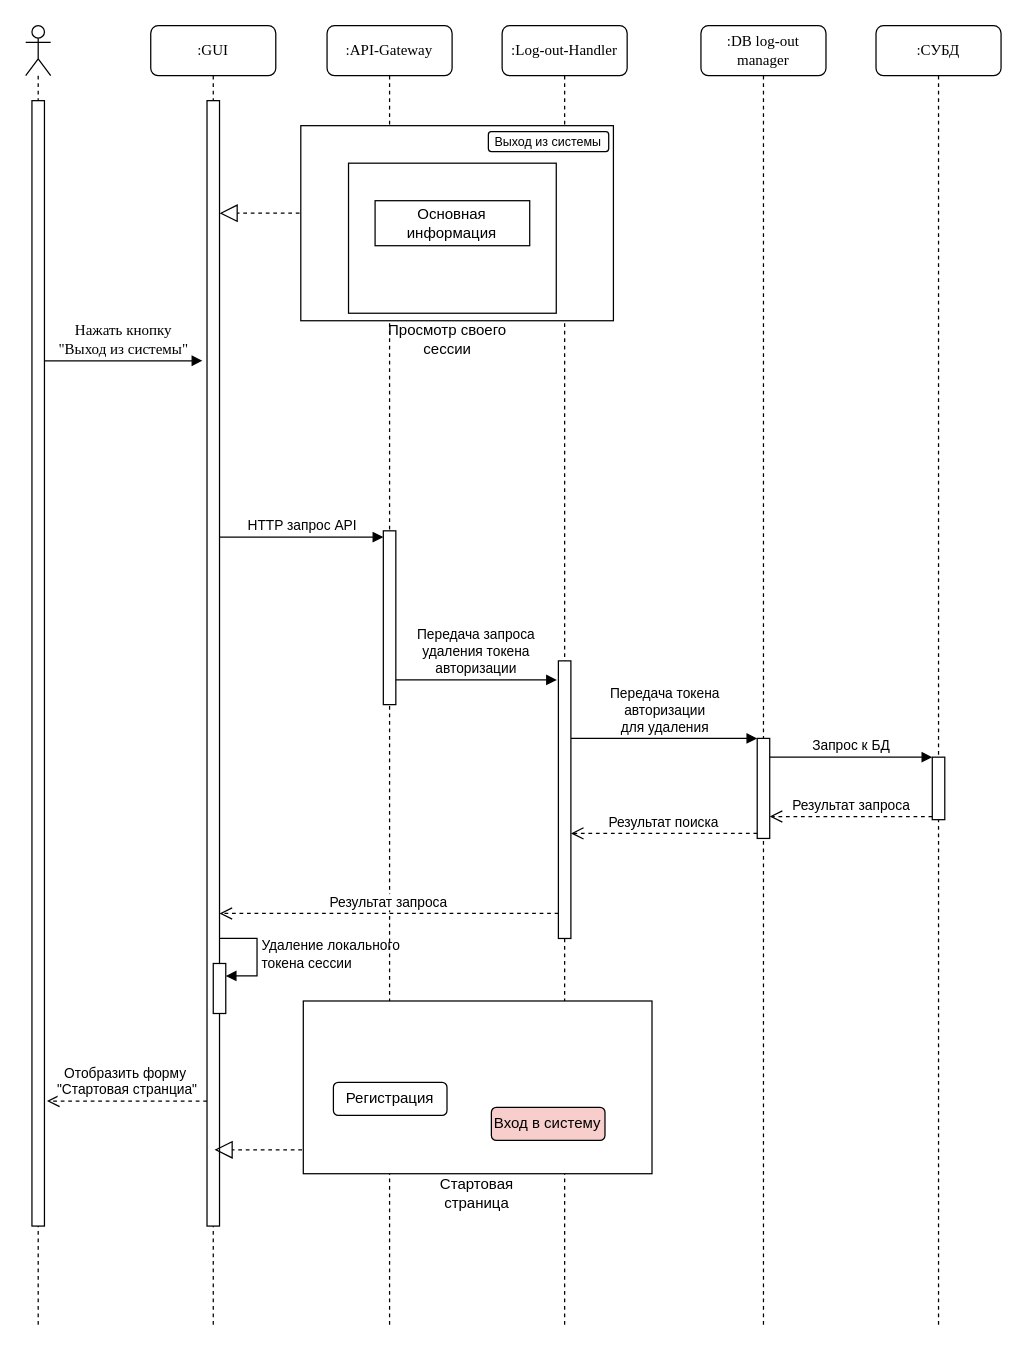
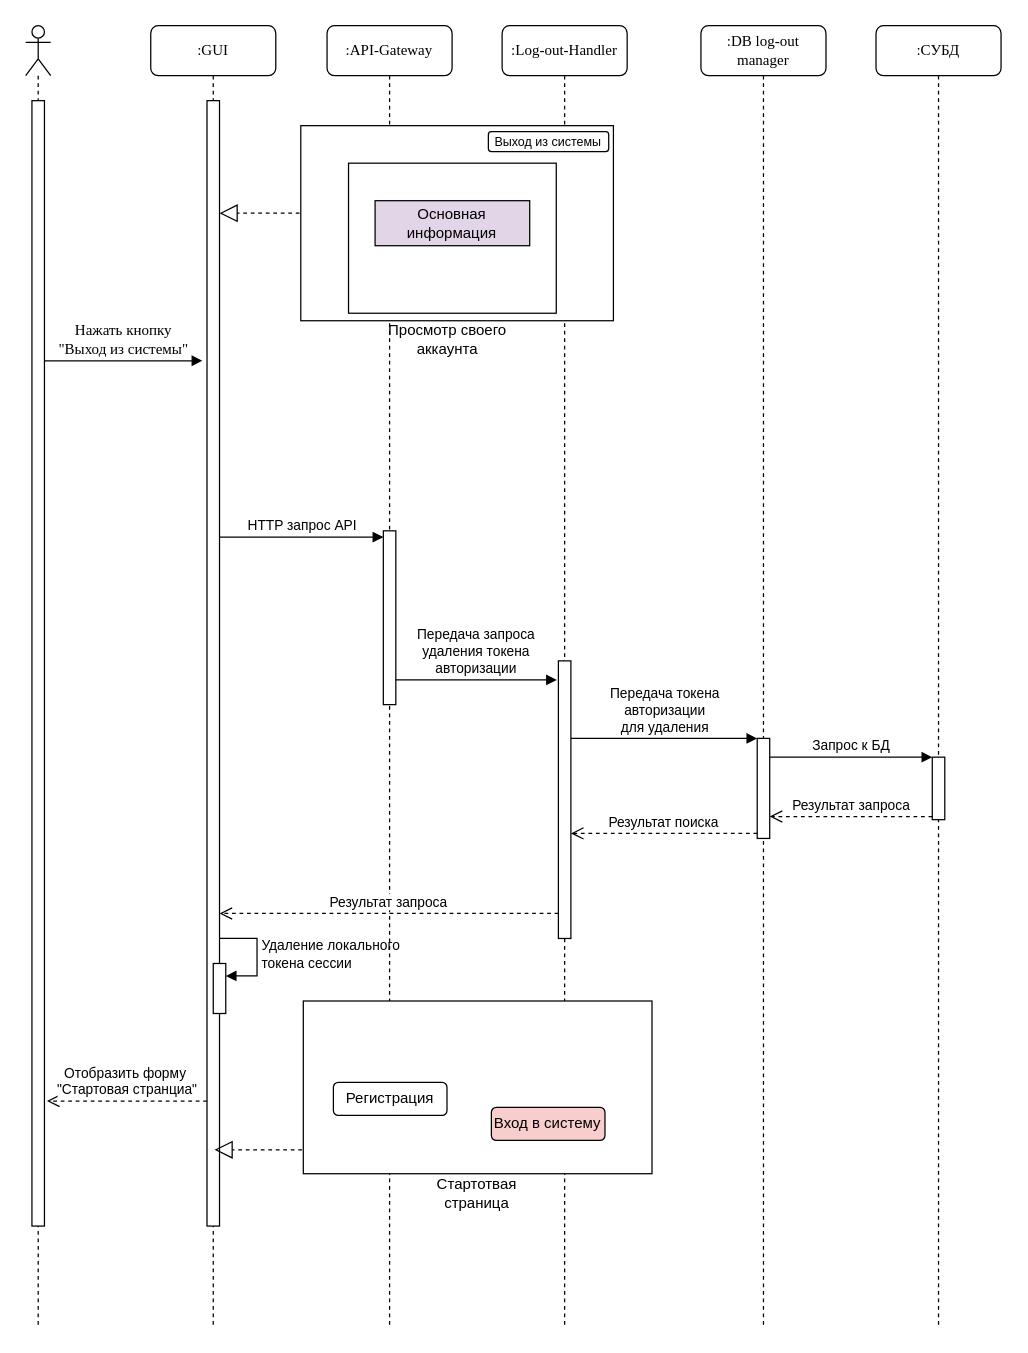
  <mxCell id="0" />
  <mxCell id="1" parent="0" />
  <mxCell id="2" value=":GUI" style="shape=umlLifeline;perimeter=lifelinePerimeter;whiteSpace=wrap;html=1;container=1;collapsible=0;recursiveResize=0;outlineConnect=0;rounded=1;shadow=0;comic=0;labelBackgroundColor=none;strokeWidth=1;fontFamily=Verdana;fontSize=12;align=center;" vertex="1" parent="1"><mxGeometry x="120" y="20" width="100" height="1040" as="geometry" /></mxCell>
  <mxCell id="3" value="" style="html=1;points=[];perimeter=orthogonalPerimeter;" vertex="1" parent="2"><mxGeometry x="45" y="60" width="10" height="900" as="geometry" /></mxCell>
  <mxCell id="4" value="" style="endArrow=block;dashed=1;endFill=0;endSize=12;html=1;rounded=0;" edge="1" parent="2"><mxGeometry width="160" relative="1" as="geometry"><mxPoint x="125" y="150.0" as="sourcePoint" /><mxPoint x="55" y="150.0" as="targetPoint" /></mxGeometry></mxCell>
  <mxCell id="5" value="" style="html=1;points=[[0,0,0,0,5],[0,1,0,0,-5],[1,0,0,0,5],[1,1,0,0,-5]];perimeter=orthogonalPerimeter;outlineConnect=0;targetShapes=umlLifeline;portConstraint=eastwest;newEdgeStyle={&quot;curved&quot;:0,&quot;rounded&quot;:0};" vertex="1" parent="2"><mxGeometry x="50" y="750" width="10" height="40" as="geometry" /></mxCell>
  <mxCell id="6" value="Удаление локального &lt;br&gt;токена сессии" style="html=1;align=left;spacingLeft=2;endArrow=block;rounded=0;edgeStyle=orthogonalEdgeStyle;curved=0;rounded=0;" edge="1" parent="2" target="5"><mxGeometry x="0.012" relative="1" as="geometry"><mxPoint x="55" y="730" as="sourcePoint" /><Array as="points"><mxPoint x="85" y="760" /></Array><mxPoint as="offset" /></mxGeometry></mxCell>
  <mxCell id="7" value=":API-Gateway" style="shape=umlLifeline;perimeter=lifelinePerimeter;whiteSpace=wrap;html=1;container=1;collapsible=0;recursiveResize=0;outlineConnect=0;rounded=1;shadow=0;comic=0;labelBackgroundColor=none;strokeWidth=1;fontFamily=Verdana;fontSize=12;align=center;" vertex="1" parent="1"><mxGeometry x="261" y="20" width="100" height="1040" as="geometry" /></mxCell>
  <mxCell id="8" value="" style="html=1;points=[[0,0,0,0,5],[0,1,0,0,-5],[1,0,0,0,5],[1,1,0,0,-5]];perimeter=orthogonalPerimeter;outlineConnect=0;targetShapes=umlLifeline;portConstraint=eastwest;newEdgeStyle={&quot;curved&quot;:0,&quot;rounded&quot;:0};" vertex="1" parent="7"><mxGeometry x="45" y="404" width="10" height="139" as="geometry" /></mxCell>
  <mxCell id="9" value=":DB log-out manager" style="shape=umlLifeline;perimeter=lifelinePerimeter;whiteSpace=wrap;html=1;container=1;collapsible=0;recursiveResize=0;outlineConnect=0;rounded=1;shadow=0;comic=0;labelBackgroundColor=none;strokeWidth=1;fontFamily=Verdana;fontSize=12;align=center;" vertex="1" parent="1"><mxGeometry x="560" y="20" width="100" height="1040" as="geometry" /></mxCell>
  <mxCell id="10" value=":СУБД" style="shape=umlLifeline;perimeter=lifelinePerimeter;whiteSpace=wrap;html=1;container=1;collapsible=0;recursiveResize=0;outlineConnect=0;rounded=1;shadow=0;comic=0;labelBackgroundColor=none;strokeWidth=1;fontFamily=Verdana;fontSize=12;align=center;" vertex="1" parent="1"><mxGeometry x="700" y="20" width="100" height="1040" as="geometry" /></mxCell>
  <mxCell id="11" value="" style="html=1;points=[];perimeter=orthogonalPerimeter;" vertex="1" parent="10"><mxGeometry x="-95" y="570" width="10" height="80" as="geometry" /></mxCell>
  <mxCell id="12" value="" style="html=1;points=[];perimeter=orthogonalPerimeter;" vertex="1" parent="10"><mxGeometry x="45" y="585" width="10" height="50" as="geometry" /></mxCell>
  <mxCell id="13" value="Передача токена &lt;br&gt;авторизации&lt;br&gt;для удаления" style="html=1;verticalAlign=bottom;endArrow=block;entryX=0;entryY=0;rounded=0;" edge="1" parent="10" target="11"><mxGeometry relative="1" as="geometry"><mxPoint x="-244" y="570" as="sourcePoint" /></mxGeometry></mxCell>
  <mxCell id="14" value="Результат поиска" style="html=1;verticalAlign=bottom;endArrow=open;dashed=1;endSize=8;exitX=0;exitY=0.95;rounded=0;" edge="1" parent="10" source="11"><mxGeometry relative="1" as="geometry"><mxPoint x="-244" y="646" as="targetPoint" /></mxGeometry></mxCell>
  <mxCell id="15" value="Запрос к БД" style="html=1;verticalAlign=bottom;endArrow=block;entryX=0;entryY=0;rounded=0;" edge="1" parent="10" source="11" target="12"><mxGeometry relative="1" as="geometry"><mxPoint x="-6" y="780" as="sourcePoint" /></mxGeometry></mxCell>
  <mxCell id="16" value="Результат запроса" style="html=1;verticalAlign=bottom;endArrow=open;dashed=1;endSize=8;exitX=0;exitY=0.95;rounded=0;" edge="1" parent="10" source="12" target="11"><mxGeometry relative="1" as="geometry"><mxPoint x="-6" y="856" as="targetPoint" /></mxGeometry></mxCell>
  <mxCell id="17" value="Нажать кнопку &lt;br&gt;&quot;Выход из системы&quot;" style="html=1;verticalAlign=bottom;endArrow=block;labelBackgroundColor=none;fontFamily=Verdana;fontSize=12;edgeStyle=elbowEdgeStyle;elbow=vertical;entryX=-0.374;entryY=0.025;entryDx=0;entryDy=0;entryPerimeter=0;" edge="1" parent="1"><mxGeometry relative="1" as="geometry"><mxPoint x="35" y="288" as="sourcePoint" /><mxPoint x="161.26" y="288.5" as="targetPoint" /></mxGeometry></mxCell>
  <mxCell id="18" value="" style="shape=umlLifeline;participant=umlActor;perimeter=lifelinePerimeter;whiteSpace=wrap;html=1;container=1;collapsible=0;recursiveResize=0;verticalAlign=top;spacingTop=36;outlineConnect=0;" vertex="1" parent="1"><mxGeometry x="20" y="20" width="20" height="1040" as="geometry" /></mxCell>
  <mxCell id="19" value="" style="html=1;points=[];perimeter=orthogonalPerimeter;" vertex="1" parent="18"><mxGeometry x="5" y="60" width="10" height="900" as="geometry" /></mxCell>
  <mxCell id="20" value="HTTP запрос API" style="html=1;verticalAlign=bottom;endArrow=block;entryX=0;entryY=0;rounded=0;entryDx=0;entryDy=5;entryPerimeter=0;" edge="1" parent="1" target="8"><mxGeometry relative="1" as="geometry"><mxPoint x="175" y="429" as="sourcePoint" /></mxGeometry></mxCell>
  <mxCell id="21" value=":Log-out-Handler" style="shape=umlLifeline;perimeter=lifelinePerimeter;whiteSpace=wrap;html=1;container=1;collapsible=0;recursiveResize=0;outlineConnect=0;rounded=1;shadow=0;comic=0;labelBackgroundColor=none;strokeWidth=1;fontFamily=Verdana;fontSize=12;align=center;" vertex="1" parent="1"><mxGeometry x="401" y="20" width="100" height="1040" as="geometry" /></mxCell>
  <mxCell id="22" value="" style="html=1;points=[];perimeter=orthogonalPerimeter;" vertex="1" parent="21"><mxGeometry x="45" y="508" width="10" height="222" as="geometry" /></mxCell>
  <mxCell id="23" value="" style="group" connectable="0" vertex="1" parent="21"><mxGeometry x="-161" y="80" width="250" height="180" as="geometry" /></mxCell>
- <mxCell id="24" value="Просмотр своего сессии" style="text;html=1;strokeColor=none;fillColor=none;align=center;verticalAlign=middle;whiteSpace=wrap;rounded=0;" vertex="1" parent="23"><mxGeometry x="69.355" y="162" width="96.774" height="18" as="geometry" /></mxCell>
+ <mxCell id="24" value="Просмотр своего аккаунта" style="text;html=1;strokeColor=none;fillColor=none;align=center;verticalAlign=middle;whiteSpace=wrap;rounded=0;" vertex="1" parent="23"><mxGeometry x="69.355" y="162" width="96.774" height="18" as="geometry" /></mxCell>
  <mxCell id="25" value="" style="rounded=0;whiteSpace=wrap;html=1;" vertex="1" parent="23"><mxGeometry width="250" height="156.0" as="geometry" /></mxCell>
  <mxCell id="26" value="&lt;font style=&quot;font-size: 10px;&quot;&gt;Выход из системы&lt;/font&gt;" style="rounded=1;whiteSpace=wrap;html=1;" vertex="1" parent="23"><mxGeometry x="150" y="4.8" width="96.24" height="15.9" as="geometry" /></mxCell>
  <mxCell id="27" style="edgeStyle=orthogonalEdgeStyle;rounded=0;orthogonalLoop=1;jettySize=auto;html=1;exitX=0.5;exitY=1;exitDx=0;exitDy=0;" edge="1" parent="23"><mxGeometry relative="1" as="geometry"><mxPoint x="114.785" y="84.0" as="sourcePoint" /><mxPoint x="114.785" y="84.0" as="targetPoint" /></mxGeometry></mxCell>
  <mxCell id="28" value="" style="rounded=0;whiteSpace=wrap;html=1;" vertex="1" parent="23"><mxGeometry x="38.172" y="30" width="166.129" height="120" as="geometry" /></mxCell>
- <mxCell id="29" value="Основная информация" style="rounded=0;whiteSpace=wrap;html=1;" vertex="1" parent="23"><mxGeometry x="59.409" y="60" width="123.656" height="36" as="geometry" /></mxCell>
+ <mxCell id="29" value="Основная информация" style="rounded=0;whiteSpace=wrap;html=1;fillColor=#e1d5e7;" vertex="1" parent="23"><mxGeometry x="59.409" y="60" width="123.656" height="36" as="geometry" /></mxCell>
  <mxCell id="30" value="Результат запроса" style="html=1;verticalAlign=bottom;endArrow=open;dashed=1;endSize=8;exitX=0;exitY=0.95;rounded=0;" edge="1" parent="21"><mxGeometry relative="1" as="geometry"><mxPoint x="-226" y="710.0" as="targetPoint" /><mxPoint x="45" y="710.0" as="sourcePoint" /></mxGeometry></mxCell>
  <mxCell id="31" value="Передача запроса &lt;br&gt;удаления токена &lt;br&gt;авторизации" style="html=1;verticalAlign=bottom;endArrow=block;entryX=-0.12;entryY=0.026;rounded=0;entryDx=0;entryDy=0;entryPerimeter=0;" edge="1" parent="1" source="8"><mxGeometry x="-0.006" relative="1" as="geometry"><mxPoint x="340" y="544" as="sourcePoint" /><mxPoint x="444.8" y="543.214" as="targetPoint" /><mxPoint as="offset" /></mxGeometry></mxCell>
  <mxCell id="32" value="Отобразить форму&amp;nbsp;&lt;br&gt;&quot;Стартовая странциа&quot;" style="html=1;verticalAlign=bottom;endArrow=open;dashed=1;endSize=8;rounded=0;exitX=-0.2;exitY=0.854;exitDx=0;exitDy=0;exitPerimeter=0;" edge="1" parent="1"><mxGeometry relative="1" as="geometry"><mxPoint x="165" y="880" as="sourcePoint" /><mxPoint x="37" y="880" as="targetPoint" /></mxGeometry></mxCell>
  <mxCell id="33" value="" style="group" connectable="0" vertex="1" parent="1"><mxGeometry x="242" y="800" width="290" height="170" as="geometry" /></mxCell>
  <mxCell id="34" value="" style="rounded=0;whiteSpace=wrap;html=1;" vertex="1" parent="33"><mxGeometry width="278.857" height="138.125" as="geometry" /></mxCell>
- <mxCell id="35" value="Стартовая страница" style="text;html=1;strokeColor=none;fillColor=none;align=center;verticalAlign=middle;whiteSpace=wrap;rounded=0;" vertex="1" parent="33"><mxGeometry x="85.279" y="145.828" width="108.299" height="15.938" as="geometry" /></mxCell>
+ <mxCell id="35" value="Стартотвая страница" style="text;html=1;strokeColor=none;fillColor=none;align=center;verticalAlign=middle;whiteSpace=wrap;rounded=0;" vertex="1" parent="33"><mxGeometry x="85.279" y="145.828" width="108.299" height="15.938" as="geometry" /></mxCell>
  <mxCell id="36" value="Вход в систему" style="rounded=1;whiteSpace=wrap;html=1;perimeterSpacing=0;fillColor=#f8cecc;" vertex="1" parent="33"><mxGeometry x="150.415" y="85" width="90.851" height="26.562" as="geometry" /></mxCell>
  <mxCell id="37" value="Регистрация" style="rounded=1;whiteSpace=wrap;html=1;perimeterSpacing=0;" vertex="1" parent="33"><mxGeometry x="24.066" y="65" width="90.851" height="26.562" as="geometry" /></mxCell>
  <mxCell id="38" value="" style="endArrow=block;dashed=1;endFill=0;endSize=12;html=1;rounded=0;" edge="1" parent="1"><mxGeometry width="160" relative="1" as="geometry"><mxPoint x="241" y="919" as="sourcePoint" /><mxPoint x="171" y="919" as="targetPoint" /></mxGeometry></mxCell>
